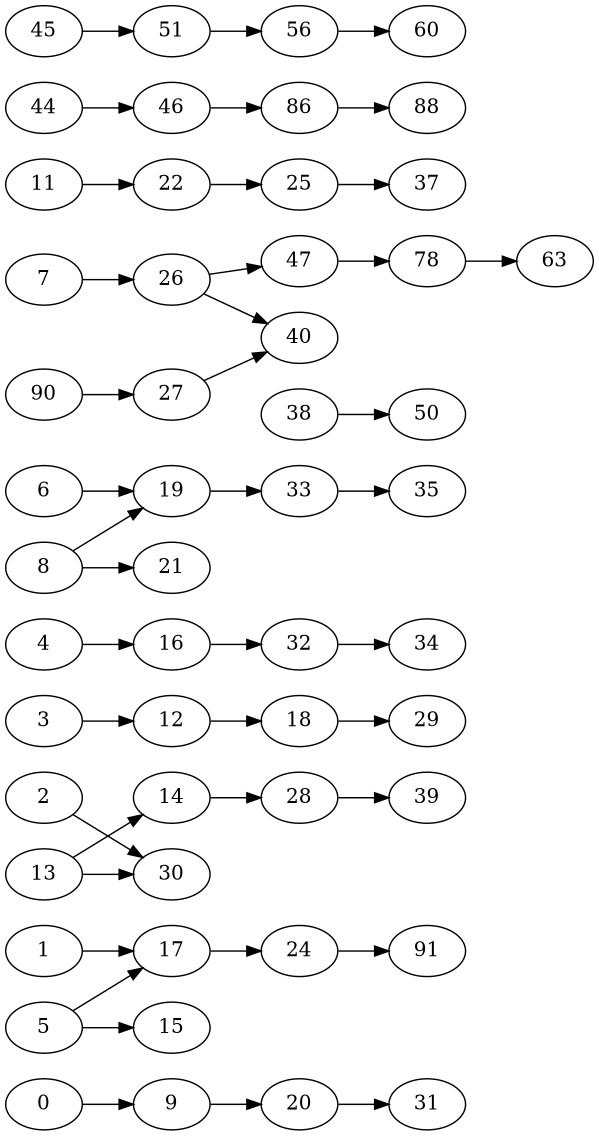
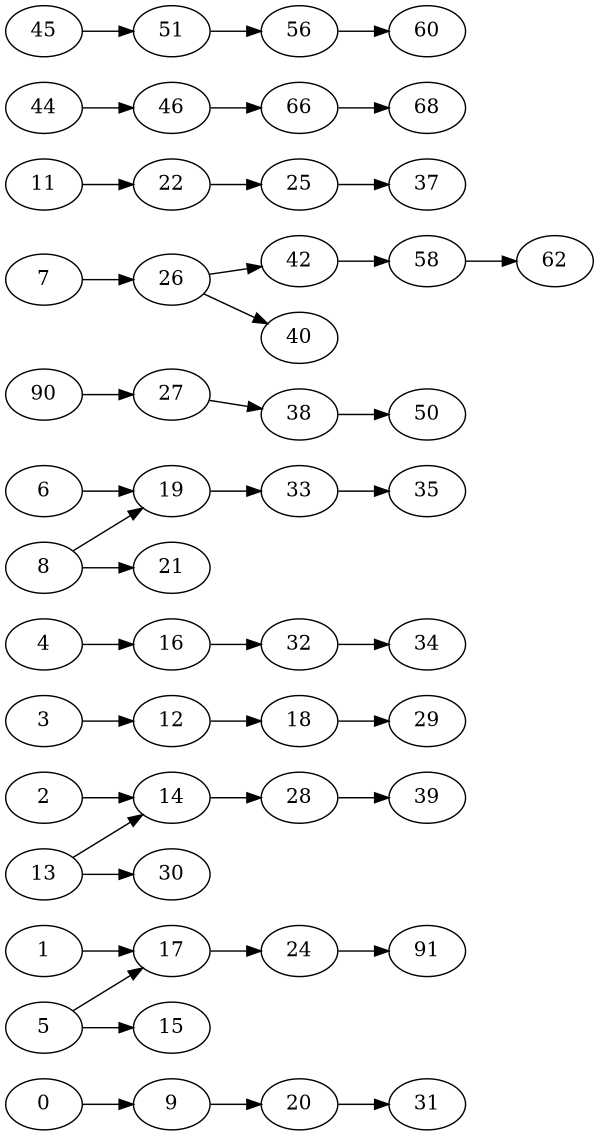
  digraph {
    rankdir=LR
    node [count=1 tid=5]
    9
    0 [count=0]
    20 [count=2]
    1 [count=0 tid=2]
    17 [tid=2]
    24 [count=2 tid=2]
    2 [count=0 tid=1]
    14 [tid=1]
    28 [count=2 tid=1]
    3 [count=0 tid=8]
    12 [tid=8]
    18 [count=2 tid=8]
    4 [count=0 tid=10]
    16 [tid=10]
    32 [count=2 tid=10]
    5 [count=0 tid=13]
    15 [tid=13]
    6 [count=0 tid=0]
    19 [tid=0]
    33 [count=2 tid=0]
    7 [count=0 tid=3]
    26 [tid=3]
    40 [count=2 tid=3]
-   47 [count=0 tid=14]
+   47 [count=0 tid=14 label=42]
    8 [count=0 tid=11]
    21 [tid=11]
    31 [count=3]
    n28 [count=0 label=90 tid=9]
    27 [tid=9]
    38 [count=2 tid=9]
    11 [count=0 tid=4]
    22 [tid=4]
    25 [count=2 tid=4]
    29 [count=3 tid=8]
    13 [count=0 tid=12]
    30 [tid=12]
    39 [count=3 tid=1]
    34 [count=3 tid=10]
    n39 [count=3 label=91 tid=2]
    35 [count=3 tid=0]
    37 [count=3 tid=4]
-   58 [tid=14 label=78]
+   58 [tid=14]
    50 [count=3 tid=9]
    44 [count=0 tid=7]
    46 [tid=7]
-   66 [count=2 tid=7 label=86]
+   66 [count=2 tid=7]
    45 [count=0 tid=6]
    51 [tid=6]
    n49 [count=2 label=56 tid=6]
-   68 [count=3 tid=7 label=88]
-   62 [count=2 tid=14 label=63]
+   68 [count=3 tid=7]
+   62 [count=2 tid=14]
    60 [count=3 tid=6]
    9 -> 20
    0 -> 9
    20 -> 31
    1 -> 17
    17 -> 24
    24 -> n39
-   2 -> 30
+   2 -> 14
    14 -> 28
    28 -> 39
    3 -> 12
    12 -> 18
    18 -> 29
    4 -> 16
    16 -> 32
    32 -> 34
    5 -> 17
    5 -> 15
    6 -> 19
    19 -> 33
    33 -> 35
    7 -> 26
    26 -> 40
    26 -> 47
    47 -> 58
    8 -> 19
    8 -> 21
    n28 -> 27
-   27 -> 40
+   27 -> 38
    38 -> 50
    11 -> 22
    22 -> 25
    25 -> 37
    13 -> 14
    13 -> 30
    58 -> 62
    44 -> 46
    46 -> 66
    66 -> 68
    45 -> 51
    51 -> n49
    n49 -> 60
  }
